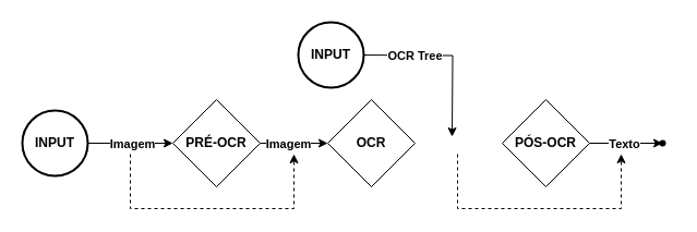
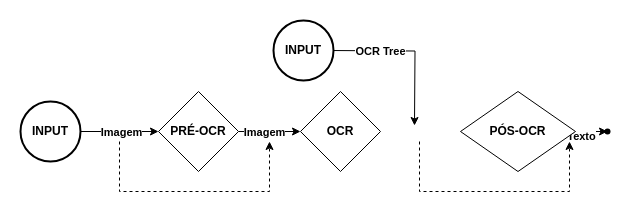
  <mxCell id="0" />
  <mxCell id="1" parent="0" />
  <mxCell id="2" value="" style="shape=waypoint;sketch=0;fillStyle=solid;size=6;pointerEvents=1;points=[];fillColor=none;resizable=0;rotatable=0;perimeter=centerPerimeter;snapToPoint=1;" parent="1" vertex="1"><mxGeometry x="597" y="121" width="20" height="20" as="geometry" /></mxCell>
  <mxCell id="3" value="" style="edgeStyle=orthogonalEdgeStyle;rounded=0;orthogonalLoop=1;jettySize=auto;html=1;" parent="1" source="5" target="6" edge="1"><mxGeometry relative="1" as="geometry" /></mxCell>
  <mxCell id="4" value="Imagem" style="edgeLabel;html=1;align=center;verticalAlign=middle;resizable=0;points=[];fontStyle=1" parent="3" vertex="1" connectable="0"><mxGeometry x="-0.2" relative="1" as="geometry"><mxPoint as="offset" /></mxGeometry></mxCell>
  <mxCell id="5" value="&lt;b&gt;PRÉ-OCR&lt;/b&gt;" style="rhombus;whiteSpace=wrap;html=1;" parent="1" vertex="1"><mxGeometry x="158" y="91" width="80" height="80" as="geometry" /></mxCell>
  <mxCell id="6" value="&lt;b&gt;OCR&lt;/b&gt;" style="rhombus;whiteSpace=wrap;html=1;" parent="1" vertex="1"><mxGeometry x="300" y="91" width="80" height="80" as="geometry" /></mxCell>
  <mxCell id="7" value="" style="edgeStyle=orthogonalEdgeStyle;rounded=0;orthogonalLoop=1;jettySize=auto;html=1;" parent="1" source="9" target="2" edge="1"><mxGeometry relative="1" as="geometry" /></mxCell>
  <mxCell id="8" value="Texto" style="edgeLabel;html=1;align=center;verticalAlign=middle;resizable=0;points=[];fontStyle=1" parent="7" vertex="1" connectable="0"><mxGeometry x="-0.029" y="2" relative="1" as="geometry"><mxPoint x="-2" y="2" as="offset" /></mxGeometry></mxCell>
- <mxCell id="9" value="&lt;b&gt;PÓS-OCR&lt;/b&gt;" style="rhombus;whiteSpace=wrap;html=1;" parent="1" vertex="1"><mxGeometry x="460" y="91" width="80" height="80" as="geometry" /></mxCell>
+ <mxCell id="9" value="&lt;b&gt;PÓS-OCR&lt;/b&gt;" style="rhombus;whiteSpace=wrap;html=1;" parent="1" vertex="1"><mxGeometry x="460" y="91" width="115" height="80" as="geometry" /></mxCell>
  <mxCell id="10" value="" style="edgeStyle=orthogonalEdgeStyle;rounded=0;orthogonalLoop=1;jettySize=auto;html=1;" parent="1" source="12" target="5" edge="1"><mxGeometry relative="1" as="geometry" /></mxCell>
  <mxCell id="11" value="Imagem" style="edgeLabel;html=1;align=center;verticalAlign=middle;resizable=0;points=[];fontStyle=1" parent="10" vertex="1" connectable="0"><mxGeometry x="-0.6" y="1" relative="1" as="geometry"><mxPoint x="24" y="1" as="offset" /></mxGeometry></mxCell>
  <mxCell id="12" value="&lt;b&gt;INPUT&lt;/b&gt;" style="strokeWidth=2;html=1;shape=mxgraph.flowchart.start_2;whiteSpace=wrap;" parent="1" vertex="1"><mxGeometry x="20" y="101" width="60" height="60" as="geometry" /></mxCell>
  <mxCell id="13" style="edgeStyle=orthogonalEdgeStyle;rounded=0;orthogonalLoop=1;jettySize=auto;html=1;" edge="1" parent="1"><mxGeometry relative="1" as="geometry"><mxPoint x="328" y="50" as="sourcePoint" /><mxPoint x="414" y="125" as="targetPoint" /></mxGeometry></mxCell>
  <mxCell id="14" value="&lt;b&gt;INPUT&lt;/b&gt;" style="strokeWidth=2;html=1;shape=mxgraph.flowchart.start_2;whiteSpace=wrap;" vertex="1" parent="1"><mxGeometry x="273" y="20" width="60" height="60" as="geometry" /></mxCell>
  <mxCell id="15" value="OCR Tree" style="edgeLabel;html=1;align=center;verticalAlign=middle;resizable=0;points=[];fontStyle=1" vertex="1" connectable="0" parent="1"><mxGeometry x="379.997" y="50" as="geometry" /></mxCell>
  <mxCell id="16" value="" style="endArrow=classic;html=1;rounded=0;dashed=1;" edge="1" parent="1"><mxGeometry width="50" height="50" relative="1" as="geometry"><mxPoint x="119" y="141" as="sourcePoint" /><mxPoint x="269" y="141" as="targetPoint" /><Array as="points"><mxPoint x="119" y="191" /><mxPoint x="269" y="191" /></Array></mxGeometry></mxCell>
  <mxCell id="17" value="" style="endArrow=classic;html=1;rounded=0;dashed=1;" edge="1" parent="1"><mxGeometry width="50" height="50" relative="1" as="geometry"><mxPoint x="419" y="141" as="sourcePoint" /><mxPoint x="569" y="141" as="targetPoint" /><Array as="points"><mxPoint x="419" y="191" /><mxPoint x="569" y="191" /></Array></mxGeometry></mxCell>
